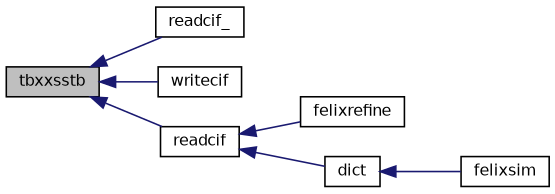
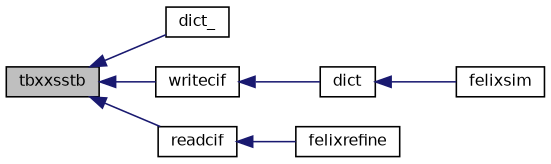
  digraph {
    rankdir=LR
    node [color=black fillcolor=white fontname=Helvetica fontsize=10 shape=record style=filled]
    edge [color=midnightblue dir=back fontname=Helvetica fontsize=10 labelfontname=Helvetica labelfontsize=10 style=solid]
    n1 [fillcolor=grey75 fontcolor=black height=0.2 label=tbxxsstb width=0.4]
-   n2 [height=0.2 label=readcif_ width=0.4]
+   n2 [height=0.2 label=dict_ width=0.4]
    n3 [height=0.2 label=writecif width=0.4]
    n4 [height=0.2 label=readcif width=0.4]
    n5 [height=0.2 label=felixrefine width=0.4]
    n6 [height=0.2 label=dict width=0.4]
    n7 [height=0.2 label=felixsim width=0.4]
    n1 -> n2
    n1 -> n3
    n1 -> n4
    n4 -> n5
-   n4 -> n6
+   n3 -> n6
    n6 -> n7
  }
